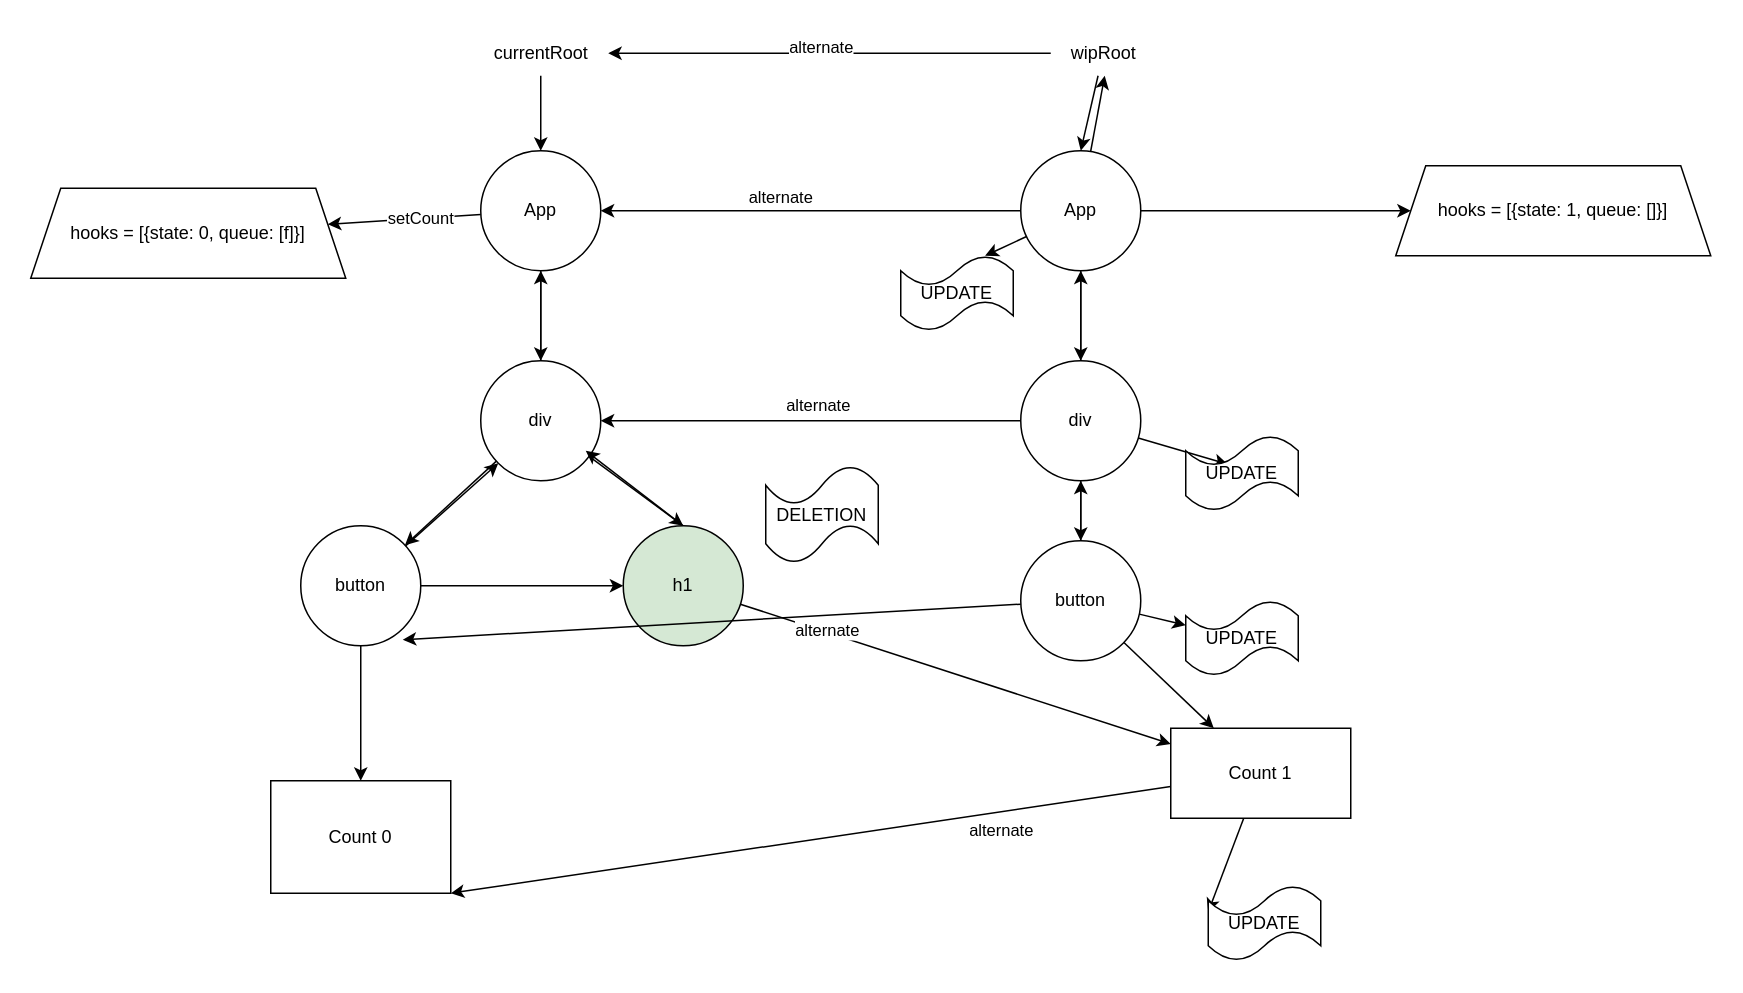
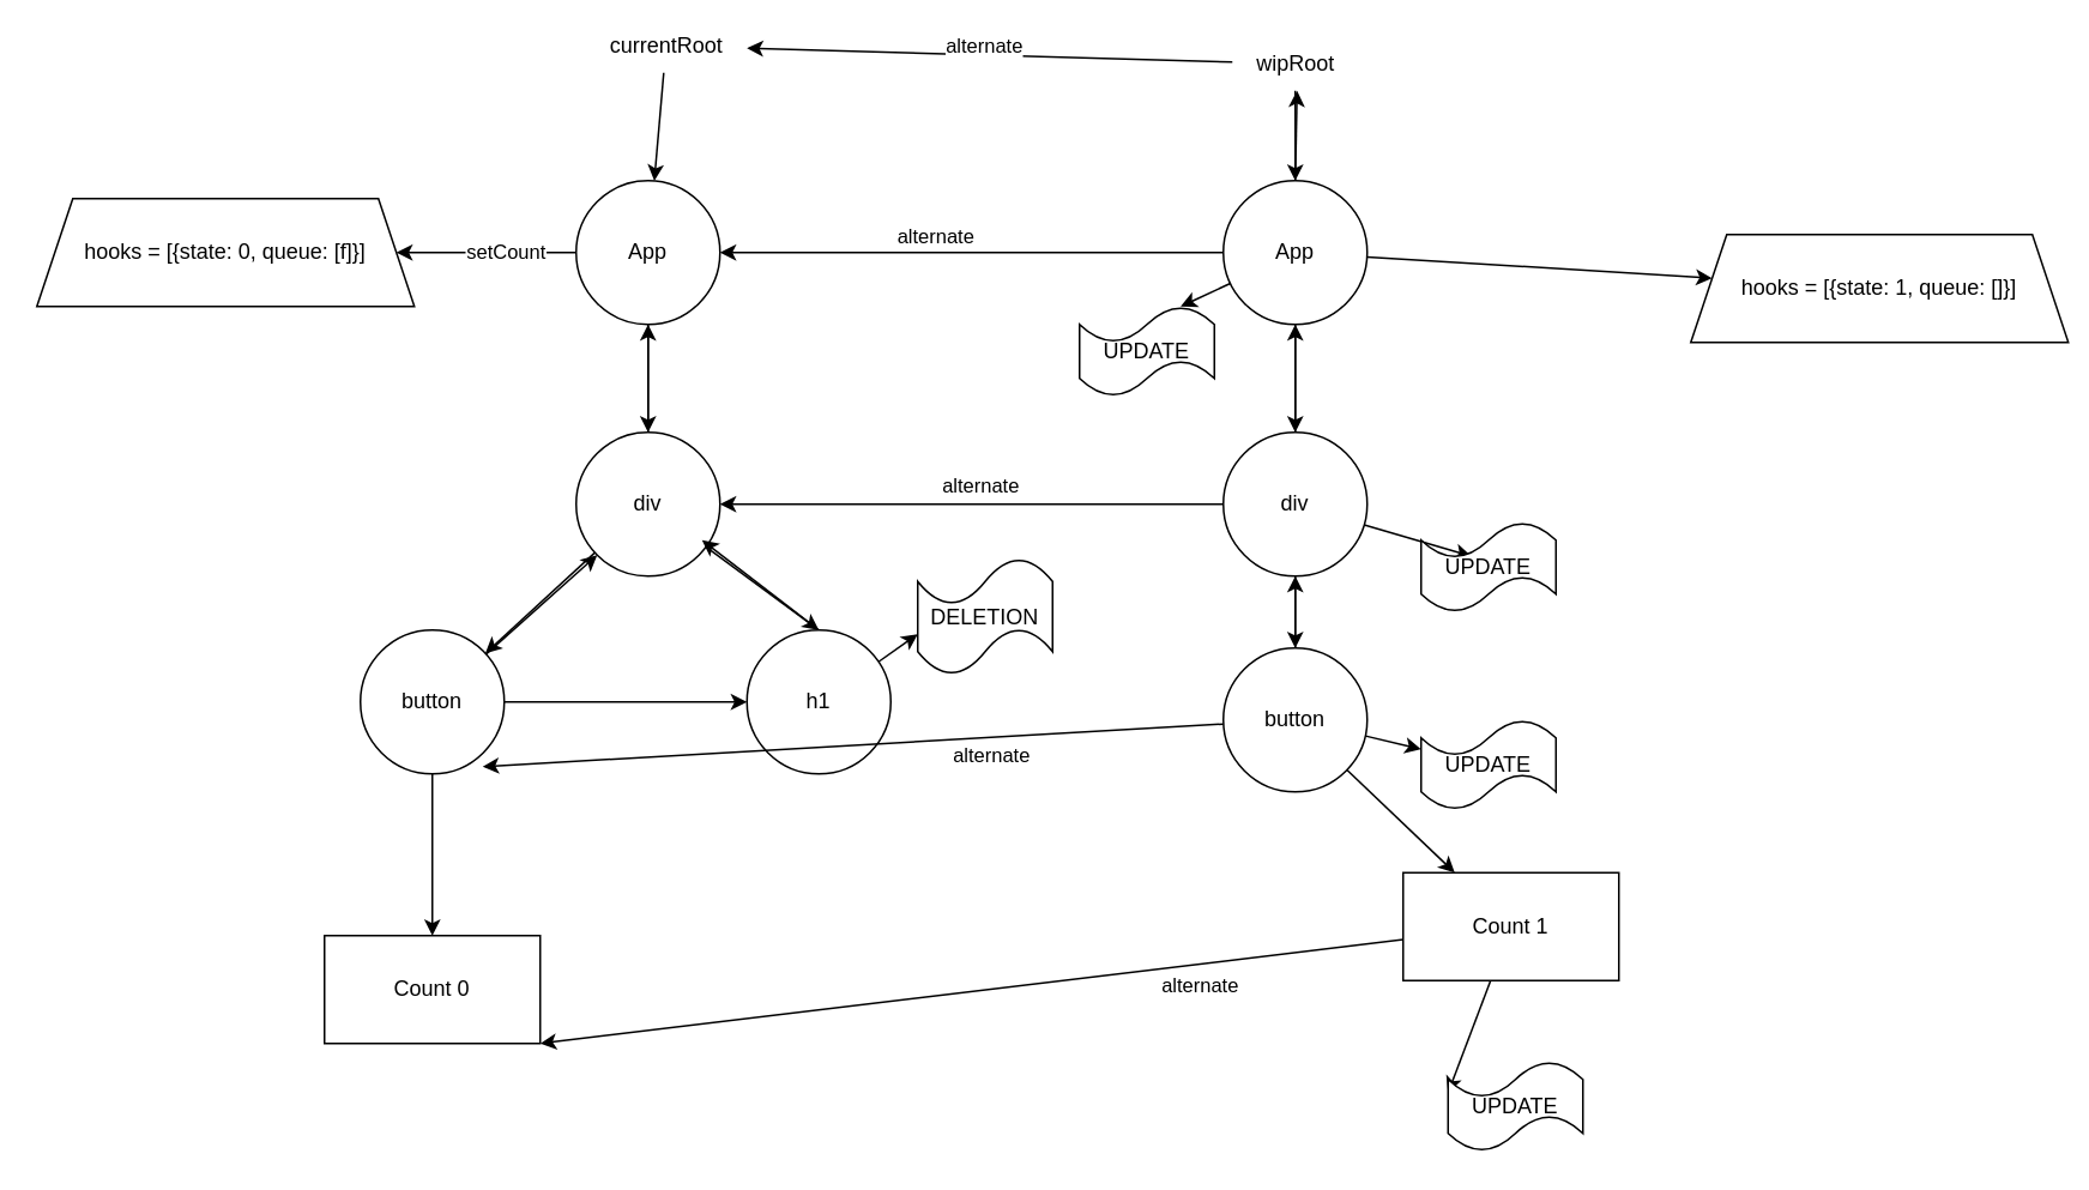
  <mxCell id="0" />
  <mxCell id="1" parent="0" />
  <mxCell id="2" style="edgeStyle=none;html=1;" edge="1" parent="1" source="5" target="9"><mxGeometry relative="1" as="geometry" /></mxCell>
  <mxCell id="3" value="" style="edgeStyle=none;html=1;" edge="1" parent="1" source="5" target="12"><mxGeometry relative="1" as="geometry" /></mxCell>
  <mxCell id="4" value="setCount" style="edgeLabel;html=1;align=center;verticalAlign=middle;resizable=0;points=[];" vertex="1" connectable="0" parent="3"><mxGeometry x="-0.2" y="-1" relative="1" as="geometry"><mxPoint as="offset" /></mxGeometry></mxCell>
  <mxCell id="5" value="App" style="ellipse;whiteSpace=wrap;html=1;" vertex="1" parent="1"><mxGeometry x="320" y="100" width="80" height="80" as="geometry" /></mxCell>
  <mxCell id="6" style="edgeStyle=none;html=1;" edge="1" parent="1" source="9" target="5"><mxGeometry relative="1" as="geometry"><Array as="points"><mxPoint x="360" y="210" /></Array></mxGeometry></mxCell>
  <mxCell id="7" value="" style="edgeStyle=none;html=1;" edge="1" parent="1" source="9" target="16"><mxGeometry relative="1" as="geometry" /></mxCell>
  <mxCell id="8" style="edgeStyle=none;html=1;entryX=0.5;entryY=0;entryDx=0;entryDy=0;" edge="1" parent="1" source="9" target="20"><mxGeometry relative="1" as="geometry" /></mxCell>
  <mxCell id="9" value="div" style="ellipse;whiteSpace=wrap;html=1;" vertex="1" parent="1"><mxGeometry x="320" y="240" width="80" height="80" as="geometry" /></mxCell>
  <mxCell id="10" style="edgeStyle=none;html=1;" edge="1" parent="1" source="11" target="5"><mxGeometry relative="1" as="geometry" /></mxCell>
- <mxCell id="11" value="currentRoot&lt;br&gt;" style="text;html=1;align=center;verticalAlign=middle;resizable=0;points=[];autosize=1;strokeColor=none;fillColor=none;" vertex="1" parent="1"><mxGeometry x="315" y="20" width="90" height="30" as="geometry" /></mxCell>
- <mxCell id="12" value="hooks = [{state: 0, queue: [f]}]" style="shape=trapezoid;perimeter=trapezoidPerimeter;whiteSpace=wrap;html=1;fixedSize=1;" vertex="1" parent="1"><mxGeometry x="20" y="125" width="210" height="60" as="geometry" /></mxCell>
+ <mxCell id="11" value="currentRoot&lt;br&gt;" style="text;html=1;align=center;verticalAlign=middle;resizable=0;points=[];autosize=1;strokeColor=none;fillColor=none;" vertex="1" parent="1"><mxGeometry x="325" y="10" width="90" height="30" as="geometry" /></mxCell>
+ <mxCell id="12" value="hooks = [{state: 0, queue: [f]}]" style="shape=trapezoid;perimeter=trapezoidPerimeter;whiteSpace=wrap;html=1;fixedSize=1;" vertex="1" parent="1"><mxGeometry x="20" y="110" width="210" height="60" as="geometry" /></mxCell>
  <mxCell id="13" value="" style="edgeStyle=none;html=1;" edge="1" parent="1" source="16" target="17"><mxGeometry relative="1" as="geometry" /></mxCell>
  <mxCell id="14" style="edgeStyle=none;html=1;entryX=0;entryY=1;entryDx=0;entryDy=0;" edge="1" parent="1" source="16" target="9"><mxGeometry relative="1" as="geometry" /></mxCell>
  <mxCell id="15" style="edgeStyle=none;html=1;entryX=0;entryY=0.5;entryDx=0;entryDy=0;" edge="1" parent="1" source="16" target="20"><mxGeometry relative="1" as="geometry" /></mxCell>
  <mxCell id="16" value="button" style="ellipse;whiteSpace=wrap;html=1;" vertex="1" parent="1"><mxGeometry x="200" y="350" width="80" height="80" as="geometry" /></mxCell>
- <mxCell id="17" value="Count 0" style="whiteSpace=wrap;html=1;" vertex="1" parent="1"><mxGeometry x="180" y="520" width="120" height="75" as="geometry" /></mxCell>
+ <mxCell id="17" value="Count 0" style="whiteSpace=wrap;html=1;" vertex="1" parent="1"><mxGeometry x="180" y="520" width="120" height="60" as="geometry" /></mxCell>
  <mxCell id="18" style="edgeStyle=none;html=1;exitX=0.5;exitY=0;exitDx=0;exitDy=0;" edge="1" parent="1" source="20"><mxGeometry relative="1" as="geometry"><mxPoint x="390" y="300" as="targetPoint" /></mxGeometry></mxCell>
- <mxCell id="19" style="edgeStyle=none;html=1;" edge="1" parent="1" source="20" target="50"><mxGeometry relative="1" as="geometry" /></mxCell>
- <mxCell id="20" value="h1" style="ellipse;whiteSpace=wrap;html=1;fillColor=#d5e8d4;" vertex="1" parent="1"><mxGeometry x="415" y="350" width="80" height="80" as="geometry" /></mxCell>
+ <mxCell id="19" style="edgeStyle=none;html=1;entryX=0;entryY=0.65;entryDx=0;entryDy=0;entryPerimeter=0;" edge="1" parent="1" source="20" target="52"><mxGeometry relative="1" as="geometry" /></mxCell>
+ <mxCell id="20" value="h1" style="ellipse;whiteSpace=wrap;html=1;" vertex="1" parent="1"><mxGeometry x="415" y="350" width="80" height="80" as="geometry" /></mxCell>
  <mxCell id="21" style="edgeStyle=none;html=1;" edge="1" parent="1" source="24" target="11"><mxGeometry relative="1" as="geometry" /></mxCell>
  <mxCell id="22" value="alternate" style="edgeLabel;html=1;align=center;verticalAlign=middle;resizable=0;points=[];" vertex="1" connectable="0" parent="21"><mxGeometry x="0.17" y="-1" relative="1" as="geometry"><mxPoint x="19" y="-4" as="offset" /></mxGeometry></mxCell>
  <mxCell id="23" style="edgeStyle=none;html=1;entryX=0.5;entryY=0;entryDx=0;entryDy=0;" edge="1" parent="1" source="24" target="31"><mxGeometry relative="1" as="geometry" /></mxCell>
- <mxCell id="24" value="wipRoot" style="text;html=1;align=center;verticalAlign=middle;resizable=0;points=[];autosize=1;strokeColor=none;fillColor=none;" vertex="1" parent="1"><mxGeometry x="700" y="20" width="70" height="30" as="geometry" /></mxCell>
+ <mxCell id="24" value="wipRoot" style="text;html=1;align=center;verticalAlign=middle;resizable=0;points=[];autosize=1;strokeColor=none;fillColor=none;" vertex="1" parent="1"><mxGeometry x="685" y="20" width="70" height="30" as="geometry" /></mxCell>
  <mxCell id="25" style="edgeStyle=none;html=1;" edge="1" parent="1" source="31" target="5"><mxGeometry relative="1" as="geometry" /></mxCell>
  <mxCell id="26" value="alternate" style="edgeLabel;html=1;align=center;verticalAlign=middle;resizable=0;points=[];" vertex="1" connectable="0" parent="25"><mxGeometry x="0.319" y="-3" relative="1" as="geometry"><mxPoint x="24" y="-7" as="offset" /></mxGeometry></mxCell>
  <mxCell id="27" style="edgeStyle=none;html=1;entryX=0.514;entryY=1;entryDx=0;entryDy=0;entryPerimeter=0;" edge="1" parent="1" source="31" target="24"><mxGeometry relative="1" as="geometry" /></mxCell>
  <mxCell id="28" style="edgeStyle=none;html=1;entryX=0.75;entryY=0;entryDx=0;entryDy=0;entryPerimeter=0;" edge="1" parent="1" source="31" target="37"><mxGeometry relative="1" as="geometry" /></mxCell>
  <mxCell id="29" style="edgeStyle=none;html=1;" edge="1" parent="1" source="31" target="36"><mxGeometry relative="1" as="geometry" /></mxCell>
  <mxCell id="30" style="edgeStyle=none;html=1;" edge="1" parent="1" source="31" target="39"><mxGeometry relative="1" as="geometry" /></mxCell>
  <mxCell id="31" value="App" style="ellipse;whiteSpace=wrap;html=1;" vertex="1" parent="1"><mxGeometry x="680" y="100" width="80" height="80" as="geometry" /></mxCell>
  <mxCell id="32" value="alternate" style="edgeStyle=none;html=1;entryX=1;entryY=0.5;entryDx=0;entryDy=0;" edge="1" parent="1" source="36" target="9"><mxGeometry x="-0.037" y="-10" relative="1" as="geometry"><mxPoint as="offset" /></mxGeometry></mxCell>
  <mxCell id="33" style="edgeStyle=none;html=1;entryX=0.5;entryY=1;entryDx=0;entryDy=0;" edge="1" parent="1" source="36" target="31"><mxGeometry relative="1" as="geometry" /></mxCell>
  <mxCell id="34" style="edgeStyle=none;html=1;entryX=0.373;entryY=0.38;entryDx=0;entryDy=0;entryPerimeter=0;" edge="1" parent="1" source="36" target="38"><mxGeometry relative="1" as="geometry" /></mxCell>
  <mxCell id="35" style="edgeStyle=none;html=1;entryX=0.5;entryY=0;entryDx=0;entryDy=0;" edge="1" parent="1" source="36" target="45"><mxGeometry relative="1" as="geometry" /></mxCell>
  <mxCell id="36" value="div" style="ellipse;whiteSpace=wrap;html=1;" vertex="1" parent="1"><mxGeometry x="680" y="240" width="80" height="80" as="geometry" /></mxCell>
  <mxCell id="37" value="UPDATE" style="shape=tape;whiteSpace=wrap;html=1;" vertex="1" parent="1"><mxGeometry x="600" y="170" width="75" height="50" as="geometry" /></mxCell>
  <mxCell id="38" value="UPDATE" style="shape=tape;whiteSpace=wrap;html=1;" vertex="1" parent="1"><mxGeometry x="790" y="290" width="75" height="50" as="geometry" /></mxCell>
- <mxCell id="39" value="hooks = [{state: 1, queue: []}]" style="shape=trapezoid;perimeter=trapezoidPerimeter;whiteSpace=wrap;html=1;fixedSize=1;" vertex="1" parent="1"><mxGeometry x="930" y="110" width="210" height="60" as="geometry" /></mxCell>
+ <mxCell id="39" value="hooks = [{state: 1, queue: []}]" style="shape=trapezoid;perimeter=trapezoidPerimeter;whiteSpace=wrap;html=1;fixedSize=1;" vertex="1" parent="1"><mxGeometry x="940" y="130" width="210" height="60" as="geometry" /></mxCell>
  <mxCell id="40" style="edgeStyle=none;html=1;entryX=0.85;entryY=0.95;entryDx=0;entryDy=0;entryPerimeter=0;" edge="1" parent="1" source="45" target="16"><mxGeometry relative="1" as="geometry"><mxPoint x="550" y="400" as="targetPoint" /></mxGeometry></mxCell>
  <mxCell id="41" value="alternate" style="edgeLabel;html=1;align=center;verticalAlign=middle;resizable=0;points=[];" vertex="1" connectable="0" parent="40"><mxGeometry x="-0.455" y="3" relative="1" as="geometry"><mxPoint x="-18" y="8" as="offset" /></mxGeometry></mxCell>
  <mxCell id="42" style="edgeStyle=none;html=1;entryX=0.5;entryY=1;entryDx=0;entryDy=0;" edge="1" parent="1" source="45" target="36"><mxGeometry relative="1" as="geometry"><mxPoint x="720" y="330" as="targetPoint" /></mxGeometry></mxCell>
  <mxCell id="43" style="edgeStyle=none;html=1;" edge="1" parent="1" source="45" target="46"><mxGeometry relative="1" as="geometry" /></mxCell>
  <mxCell id="44" value="" style="edgeStyle=none;html=1;" edge="1" parent="1" source="45" target="50"><mxGeometry relative="1" as="geometry" /></mxCell>
  <mxCell id="45" value="button" style="ellipse;whiteSpace=wrap;html=1;" vertex="1" parent="1"><mxGeometry x="680" y="360" width="80" height="80" as="geometry" /></mxCell>
  <mxCell id="46" value="UPDATE" style="shape=tape;whiteSpace=wrap;html=1;" vertex="1" parent="1"><mxGeometry x="790" y="400" width="75" height="50" as="geometry" /></mxCell>
  <mxCell id="47" style="edgeStyle=none;html=1;entryX=1;entryY=1;entryDx=0;entryDy=0;" edge="1" parent="1" source="50" target="17"><mxGeometry relative="1" as="geometry" /></mxCell>
  <mxCell id="48" value="alternate" style="edgeLabel;html=1;align=center;verticalAlign=middle;resizable=0;points=[];" vertex="1" connectable="0" parent="47"><mxGeometry x="-0.445" y="-1" relative="1" as="geometry"><mxPoint x="20" y="10" as="offset" /></mxGeometry></mxCell>
  <mxCell id="49" style="edgeStyle=none;html=1;entryX=0;entryY=0.35;entryDx=0;entryDy=0;entryPerimeter=0;" edge="1" parent="1" source="50" target="51"><mxGeometry relative="1" as="geometry" /></mxCell>
  <mxCell id="50" value="Count 1" style="whiteSpace=wrap;html=1;" vertex="1" parent="1"><mxGeometry x="780" y="485" width="120" height="60" as="geometry" /></mxCell>
  <mxCell id="51" value="UPDATE" style="shape=tape;whiteSpace=wrap;html=1;" vertex="1" parent="1"><mxGeometry x="805" y="590" width="75" height="50" as="geometry" /></mxCell>
  <mxCell id="52" value="DELETION" style="shape=tape;whiteSpace=wrap;html=1;" vertex="1" parent="1"><mxGeometry x="510" y="310" width="75" height="65" as="geometry" /></mxCell>
